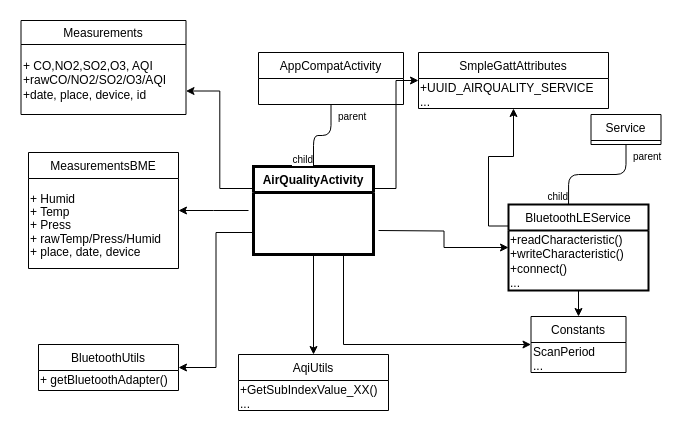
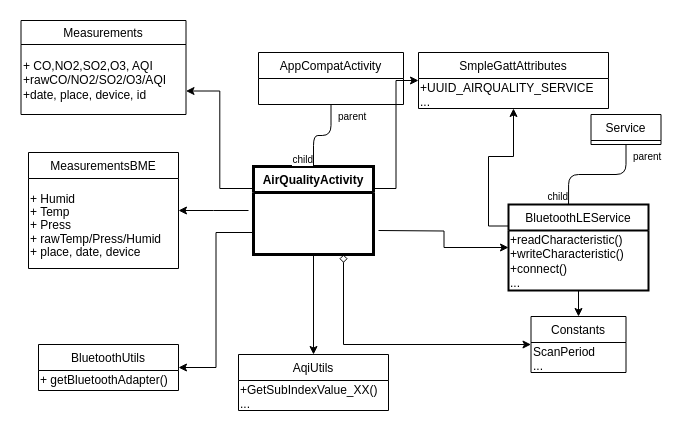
  <mxCell id="0" />
  <mxCell id="1" parent="0" />
  <mxCell id="2" value="AirQualityActivity" style="swimlane;fontStyle=1;childLayout=stackLayout;horizontal=1;startSize=26;fillColor=none;horizontalStack=0;resizeParent=1;resizeParentMax=0;resizeLast=0;collapsible=1;marginBottom=0;strokeWidth=3;" vertex="1" parent="1"><mxGeometry x="253" y="166" width="120" height="88" as="geometry" /></mxCell>
  <mxCell id="3" style="edgeStyle=orthogonalEdgeStyle;rounded=0;orthogonalLoop=1;jettySize=auto;html=1;startArrow=classic;startFill=1;endArrow=none;endFill=0;" edge="1" parent="1" source="4"><mxGeometry relative="1" as="geometry"><mxPoint x="378" y="230" as="targetPoint" /></mxGeometry></mxCell>
  <mxCell id="4" value="BluetoothLEService" style="swimlane;fontStyle=0;childLayout=stackLayout;horizontal=1;startSize=26;fillColor=none;horizontalStack=0;resizeParent=1;resizeParentMax=0;resizeLast=0;collapsible=1;marginBottom=0;strokeWidth=2;" vertex="1" parent="1"><mxGeometry x="508" y="204" width="140" height="86" as="geometry" /></mxCell>
  <mxCell id="5" value="+readCharacteristic()&lt;br&gt;+writeCharacteristic()&lt;br&gt;+connect()&lt;br&gt;..." style="text;html=1;resizable=0;points=[];autosize=1;align=left;verticalAlign=top;spacingTop=-4;" vertex="1" parent="4"><mxGeometry y="26" width="140" height="60" as="geometry" /></mxCell>
  <mxCell id="6" value="Service" style="swimlane;fontStyle=0;childLayout=stackLayout;horizontal=1;startSize=26;fillColor=none;horizontalStack=0;resizeParent=1;resizeParentMax=0;resizeLast=0;collapsible=1;marginBottom=0;" vertex="1" parent="1"><mxGeometry x="590.5" y="114" width="70" height="30" as="geometry" /></mxCell>
  <mxCell id="7" value="" style="endArrow=none;html=1;edgeStyle=orthogonalEdgeStyle;exitX=0.5;exitY=1;exitDx=0;exitDy=0;entryX=0.429;entryY=0;entryDx=0;entryDy=0;entryPerimeter=0;" edge="1" parent="1" source="6" target="4"><mxGeometry relative="1" as="geometry"><mxPoint x="523" y="153.5" as="sourcePoint" /><mxPoint x="568" y="154" as="targetPoint" /></mxGeometry></mxCell>
  <mxCell id="8" value="parent" style="resizable=0;html=1;align=left;verticalAlign=bottom;labelBackgroundColor=#ffffff;fontSize=10;" connectable="0" vertex="1" parent="7"><mxGeometry x="-1" relative="1" as="geometry"><mxPoint x="5" y="20" as="offset" /></mxGeometry></mxCell>
  <mxCell id="9" value="child" style="resizable=0;html=1;align=right;verticalAlign=bottom;labelBackgroundColor=#ffffff;fontSize=10;" connectable="0" vertex="1" parent="7"><mxGeometry x="1" relative="1" as="geometry" /></mxCell>
  <mxCell id="10" value="AppCompatActivity" style="swimlane;fontStyle=0;childLayout=stackLayout;horizontal=1;startSize=26;fillColor=none;horizontalStack=0;resizeParent=1;resizeParentMax=0;resizeLast=0;collapsible=1;marginBottom=0;" vertex="1" parent="1"><mxGeometry x="258" y="52" width="145" height="52" as="geometry" /></mxCell>
  <mxCell id="11" value="" style="endArrow=none;html=1;edgeStyle=orthogonalEdgeStyle;entryX=0.5;entryY=0;entryDx=0;entryDy=0;exitX=0.5;exitY=1;exitDx=0;exitDy=0;" edge="1" parent="1" source="10" target="2"><mxGeometry relative="1" as="geometry"><mxPoint x="238" y="134" as="sourcePoint" /><mxPoint x="398" y="134" as="targetPoint" /></mxGeometry></mxCell>
  <mxCell id="12" value="parent" style="resizable=0;html=1;align=left;verticalAlign=bottom;labelBackgroundColor=#ffffff;fontSize=10;" connectable="0" vertex="1" parent="11"><mxGeometry x="-1" relative="1" as="geometry"><mxPoint x="5" y="20" as="offset" /></mxGeometry></mxCell>
  <mxCell id="13" value="child" style="resizable=0;html=1;align=right;verticalAlign=bottom;labelBackgroundColor=#ffffff;fontSize=10;" connectable="0" vertex="1" parent="11"><mxGeometry x="1" relative="1" as="geometry" /></mxCell>
  <mxCell id="14" style="edgeStyle=orthogonalEdgeStyle;rounded=0;orthogonalLoop=1;jettySize=auto;html=1;exitX=1;exitY=0.75;exitDx=0;exitDy=0;entryX=0;entryY=0.25;entryDx=0;entryDy=0;endArrow=none;endFill=0;startArrow=classic;startFill=1;" edge="1" parent="1" source="15" target="2"><mxGeometry relative="1" as="geometry" /></mxCell>
  <mxCell id="15" value="Measurements" style="swimlane;fontStyle=0;childLayout=stackLayout;horizontal=1;startSize=24;fillColor=none;horizontalStack=0;resizeParent=1;resizeParentMax=0;resizeLast=0;collapsible=1;marginBottom=0;container=0;" vertex="1" parent="1"><mxGeometry x="20.5" y="20" width="165" height="94" as="geometry" /></mxCell>
  <mxCell id="16" value="&lt;p style=&quot;line-height: 120%&quot;&gt;+ CO,NO2,SO2,O3, AQI&lt;br&gt;+rawCO/NO2/SO2/O3/AQI&lt;br&gt;+date, place, device, id&lt;/p&gt;" style="text;html=1;resizable=0;points=[];autosize=1;align=left;verticalAlign=top;spacingTop=-4;" vertex="1" parent="15"><mxGeometry y="24" width="165" height="70" as="geometry" /></mxCell>
  <mxCell id="17" style="edgeStyle=orthogonalEdgeStyle;rounded=0;orthogonalLoop=1;jettySize=auto;html=1;exitX=1;exitY=0.5;exitDx=0;exitDy=0;startArrow=classic;startFill=1;endArrow=none;endFill=0;" edge="1" parent="1" source="18"><mxGeometry relative="1" as="geometry"><mxPoint x="248" y="210" as="targetPoint" /></mxGeometry></mxCell>
  <mxCell id="18" value="MeasurementsBME" style="swimlane;fontStyle=0;childLayout=stackLayout;horizontal=1;startSize=26;fillColor=none;horizontalStack=0;resizeParent=1;resizeParentMax=0;resizeLast=0;collapsible=1;marginBottom=0;recursiveResize=1;" vertex="1" parent="1"><mxGeometry x="28" y="152" width="150" height="116" as="geometry" /></mxCell>
  <mxCell id="19" value="&lt;p style=&quot;line-height: 110%&quot;&gt;+ Humid&lt;br&gt;+ Temp&lt;br&gt;+ Press&lt;br&gt;+ rawTemp/Press/Humid&lt;br&gt;+ place, date, device&lt;br&gt;&lt;/p&gt;" style="text;html=1;resizable=0;points=[];autosize=1;align=left;verticalAlign=top;spacingTop=-4;" vertex="1" parent="18"><mxGeometry y="26" width="150" height="90" as="geometry" /></mxCell>
  <mxCell id="20" style="edgeStyle=orthogonalEdgeStyle;rounded=0;orthogonalLoop=1;jettySize=auto;html=1;entryX=0.5;entryY=1;entryDx=0;entryDy=0;startArrow=classic;startFill=1;endArrow=none;endFill=0;" edge="1" parent="1" source="21" target="2"><mxGeometry relative="1" as="geometry" /></mxCell>
  <mxCell id="21" value="AqiUtils" style="swimlane;fontStyle=0;childLayout=stackLayout;horizontal=1;startSize=26;fillColor=none;horizontalStack=0;resizeParent=1;resizeParentMax=0;resizeLast=0;collapsible=1;marginBottom=0;" vertex="1" parent="1"><mxGeometry x="238" y="354" width="150" height="56" as="geometry" /></mxCell>
  <mxCell id="22" value="+GetSubIndexValue_XX()&lt;br&gt;..." style="text;html=1;resizable=0;points=[];autosize=1;align=left;verticalAlign=top;spacingTop=-4;" vertex="1" parent="21"><mxGeometry y="26" width="150" height="30" as="geometry" /></mxCell>
  <mxCell id="23" style="edgeStyle=orthogonalEdgeStyle;rounded=0;orthogonalLoop=1;jettySize=auto;html=1;entryX=0;entryY=0.75;entryDx=0;entryDy=0;startArrow=classic;startFill=1;endArrow=none;endFill=0;" edge="1" parent="1" source="24" target="2"><mxGeometry relative="1" as="geometry" /></mxCell>
  <mxCell id="24" value="BluetoothUtils" style="swimlane;fontStyle=0;childLayout=stackLayout;horizontal=1;startSize=26;fillColor=none;horizontalStack=0;resizeParent=1;resizeParentMax=0;resizeLast=0;collapsible=1;marginBottom=0;" vertex="1" parent="1"><mxGeometry x="38" y="344" width="140" height="46" as="geometry" /></mxCell>
  <mxCell id="25" value="+ getBluetoothAdapter()" style="text;html=1;resizable=0;points=[];autosize=1;align=left;verticalAlign=top;spacingTop=-4;" vertex="1" parent="24"><mxGeometry y="26" width="140" height="20" as="geometry" /></mxCell>
- <mxCell id="26" style="edgeStyle=orthogonalEdgeStyle;rounded=0;orthogonalLoop=1;jettySize=auto;html=1;entryX=0.75;entryY=1;entryDx=0;entryDy=0;startArrow=classic;startFill=1;endArrow=none;endFill=0;" edge="1" parent="1" source="28" target="2"><mxGeometry relative="1" as="geometry" /></mxCell>
+ <mxCell id="26" style="edgeStyle=orthogonalEdgeStyle;rounded=0;orthogonalLoop=1;jettySize=auto;html=1;entryX=0.75;entryY=1;entryDx=0;entryDy=0;startArrow=classic;startFill=1;endArrow=diamond;endFill=0;" edge="1" parent="1" source="28" target="2"><mxGeometry relative="1" as="geometry" /></mxCell>
  <mxCell id="27" value="" style="edgeStyle=orthogonalEdgeStyle;rounded=0;orthogonalLoop=1;jettySize=auto;html=1;startArrow=classic;startFill=1;endArrow=none;endFill=0;" edge="1" parent="1" source="28" target="4"><mxGeometry relative="1" as="geometry" /></mxCell>
  <mxCell id="28" value="Constants" style="swimlane;fontStyle=0;childLayout=stackLayout;horizontal=1;startSize=26;fillColor=none;horizontalStack=0;resizeParent=1;resizeParentMax=0;resizeLast=0;collapsible=1;marginBottom=0;" vertex="1" parent="1"><mxGeometry x="530.5" y="316" width="95" height="56" as="geometry" /></mxCell>
  <mxCell id="29" value="ScanPeriod&lt;br&gt;..." style="text;html=1;resizable=0;points=[];autosize=1;align=left;verticalAlign=top;spacingTop=-4;" vertex="1" parent="28"><mxGeometry y="26" width="95" height="30" as="geometry" /></mxCell>
  <mxCell id="30" style="edgeStyle=orthogonalEdgeStyle;rounded=0;orthogonalLoop=1;jettySize=auto;html=1;entryX=1;entryY=0.25;entryDx=0;entryDy=0;startArrow=classic;startFill=1;endArrow=none;endFill=0;" edge="1" parent="1" source="32" target="2"><mxGeometry relative="1" as="geometry" /></mxCell>
  <mxCell id="31" style="edgeStyle=orthogonalEdgeStyle;rounded=0;orthogonalLoop=1;jettySize=auto;html=1;entryX=0;entryY=0.25;entryDx=0;entryDy=0;startArrow=classic;startFill=1;endArrow=none;endFill=0;" edge="1" parent="1" source="32" target="4"><mxGeometry relative="1" as="geometry" /></mxCell>
  <mxCell id="32" value="SmpleGattAttributes" style="swimlane;fontStyle=0;childLayout=stackLayout;horizontal=1;startSize=26;fillColor=none;horizontalStack=0;resizeParent=1;resizeParentMax=0;resizeLast=0;collapsible=1;marginBottom=0;" vertex="1" parent="1"><mxGeometry x="418" y="52" width="190" height="56" as="geometry" /></mxCell>
  <mxCell id="33" value="+UUID_AIRQUALITY_SERVICE&lt;br&gt;..." style="text;html=1;resizable=0;points=[];autosize=1;align=left;verticalAlign=top;spacingTop=-4;" vertex="1" parent="32"><mxGeometry y="26" width="190" height="30" as="geometry" /></mxCell>
